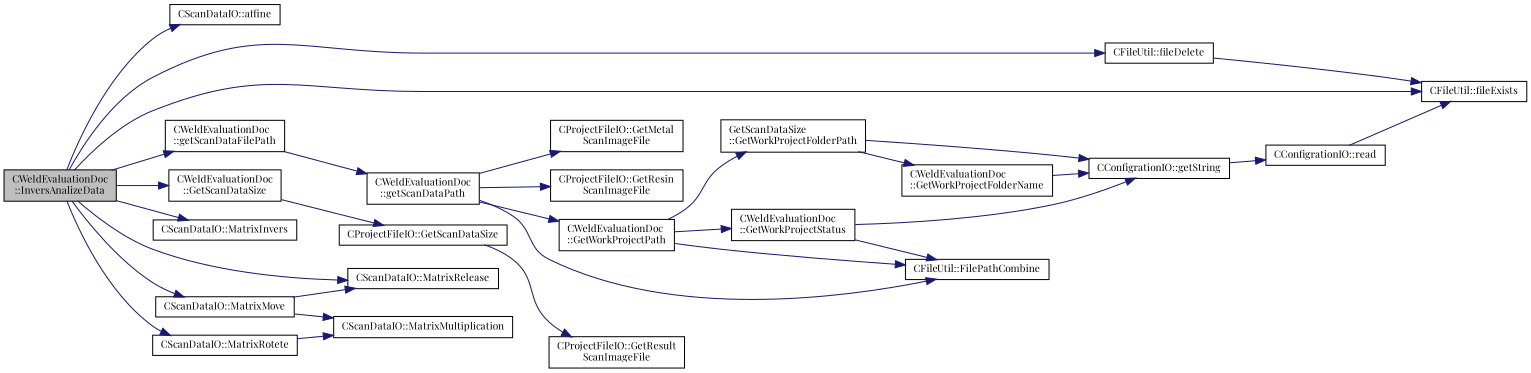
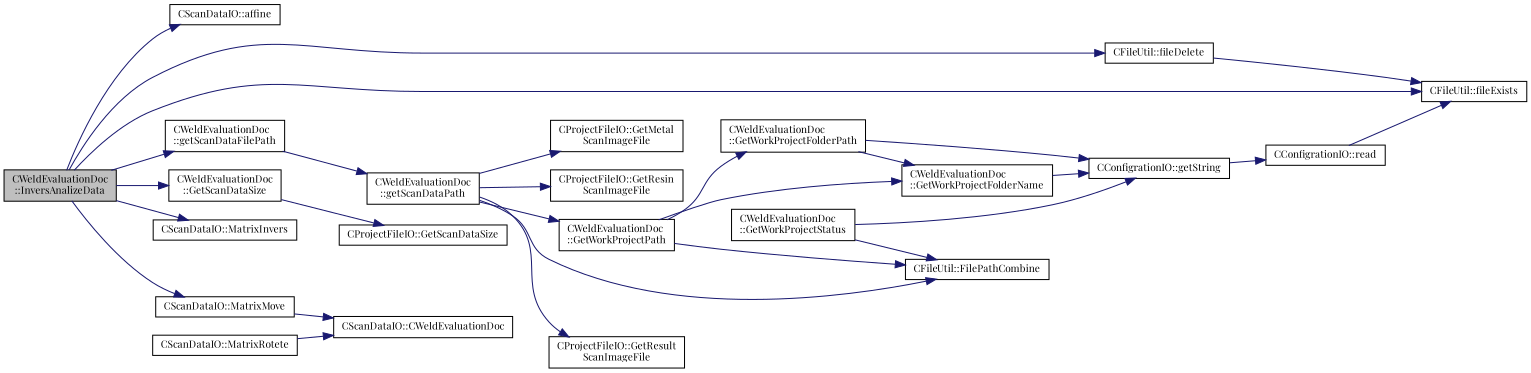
  digraph {
    fontname="Playfair Display"
    rankdir=LR
    node [color=black fillcolor=white fontname="Playfair Display" fontsize=10 shape=record style=filled]
    edge [color=midnightblue fontname="Playfair Display" fontsize=10 labelfontname=Helvetica labelfontsize=10 style=solid]
    n1 [fillcolor=grey75 fontcolor=black height=0.2 label="CWeldEvaluationDoc\l::InversAnalizeData" width=0.4]
    n2 [height=0.2 label="CScanDataIO::affine" width=0.4]
    n3 [height=0.2 label="CFileUtil::fileDelete" width=0.4]
    n4 [height=0.2 label="CFileUtil::fileExists" width=0.4]
    n5 [height=0.2 label="CWeldEvaluationDoc\l::getScanDataFilePath" width=0.4]
    n6 [height=0.2 label="CWeldEvaluationDoc\l::GetScanDataSize" width=0.4]
    n7 [height=0.2 label="CScanDataIO::MatrixInvers" width=0.4]
    n8 [height=0.2 label="CScanDataIO::MatrixMove" width=0.4]
-   n9 [height=0.2 label="CScanDataIO::MatrixRelease" width=0.4]
    n10 [height=0.2 label="CScanDataIO::MatrixRotete" width=0.4]
    n11 [height=0.2 label="CWeldEvaluationDoc\l::getScanDataPath" width=0.4]
    n12 [height=0.2 label="CProjectFileIO::GetScanDataSize" width=0.4]
-   n13 [height=0.2 label="CScanDataIO::MatrixMultiplication" width=0.4]
+   n13 [height=0.2 label="CScanDataIO::CWeldEvaluationDoc" width=0.4]
    n14 [height=0.2 label="CFileUtil::FilePathCombine" width=0.4]
    n15 [height=0.2 label="CProjectFileIO::GetMetal\lScanImageFile" width=0.4]
    n16 [height=0.2 label="CProjectFileIO::GetResin\lScanImageFile" width=0.4]
    n17 [height=0.2 label="CProjectFileIO::GetResult\lScanImageFile" width=0.4]
    n18 [height=0.2 label="CWeldEvaluationDoc\l::GetWorkProjectPath" width=0.4]
-   n19 [height=0.2 label="GetScanDataSize\l::GetWorkProjectFolderPath" width=0.4]
+   n19 [height=0.2 label="CWeldEvaluationDoc\l::GetWorkProjectFolderPath" width=0.4]
    n20 [height=0.2 label="CWeldEvaluationDoc\l::GetWorkProjectStatus" width=0.4]
    n21 [height=0.2 label="CConfigrationIO::getString" width=0.4]
    n22 [height=0.2 label="CWeldEvaluationDoc\l::GetWorkProjectFolderName" width=0.4]
    n23 [height=0.2 label="CConfigrationIO::read" width=0.4]
    n1 -> n2
    n1 -> n3
    n1 -> n4
    n1 -> n5
    n1 -> n6
    n1 -> n7
    n1 -> n8
-   n1 -> n9
-   n1 -> n10
    n3 -> n4
    n5 -> n11
    n6 -> n12
-   n8 -> n9
    n8 -> n13
    n10 -> n13
    n11 -> n14
    n11 -> n15
    n11 -> n16
-   n12 -> n17
+   n11 -> n17
    n11 -> n18
    n18 -> n14
    n18 -> n19
-   n18 -> n20
+   n18 -> n22
    n19 -> n21
    n19 -> n22
    n20 -> n14
    n20 -> n21
    n21 -> n23
    n22 -> n21
    n23 -> n4
  }
